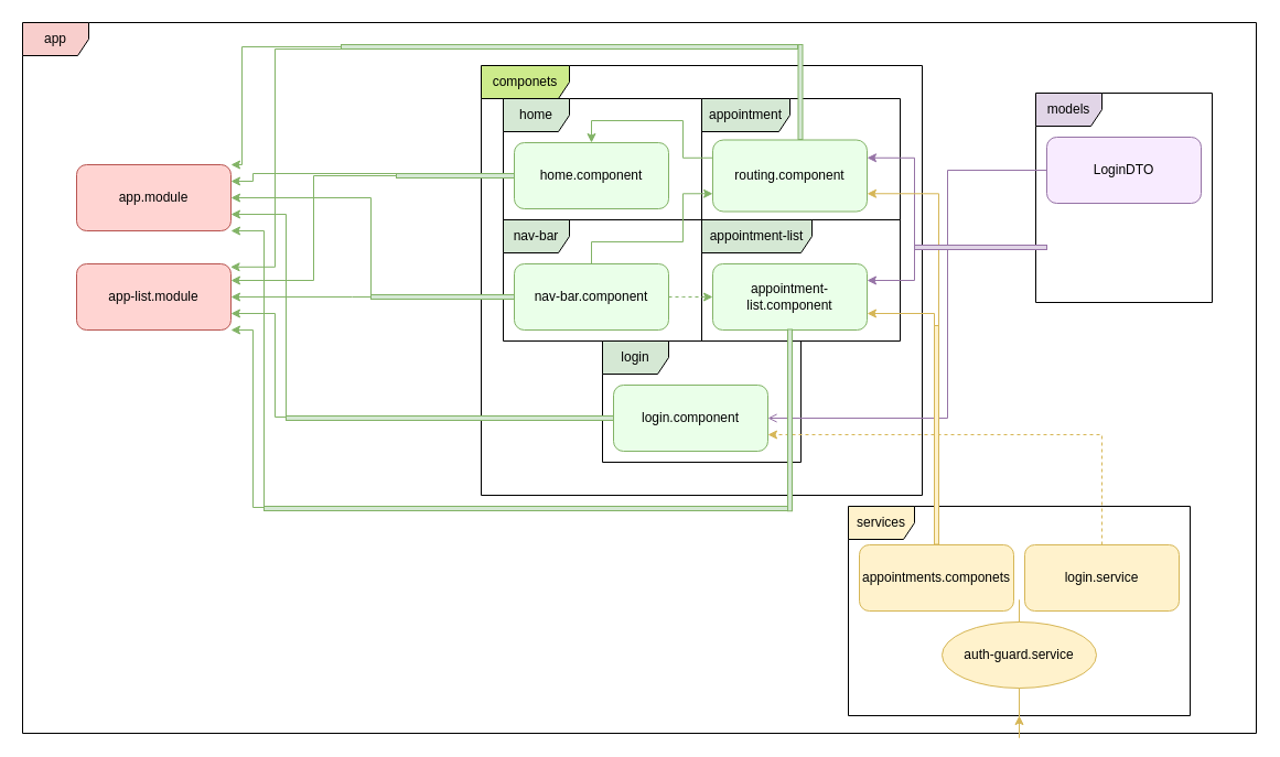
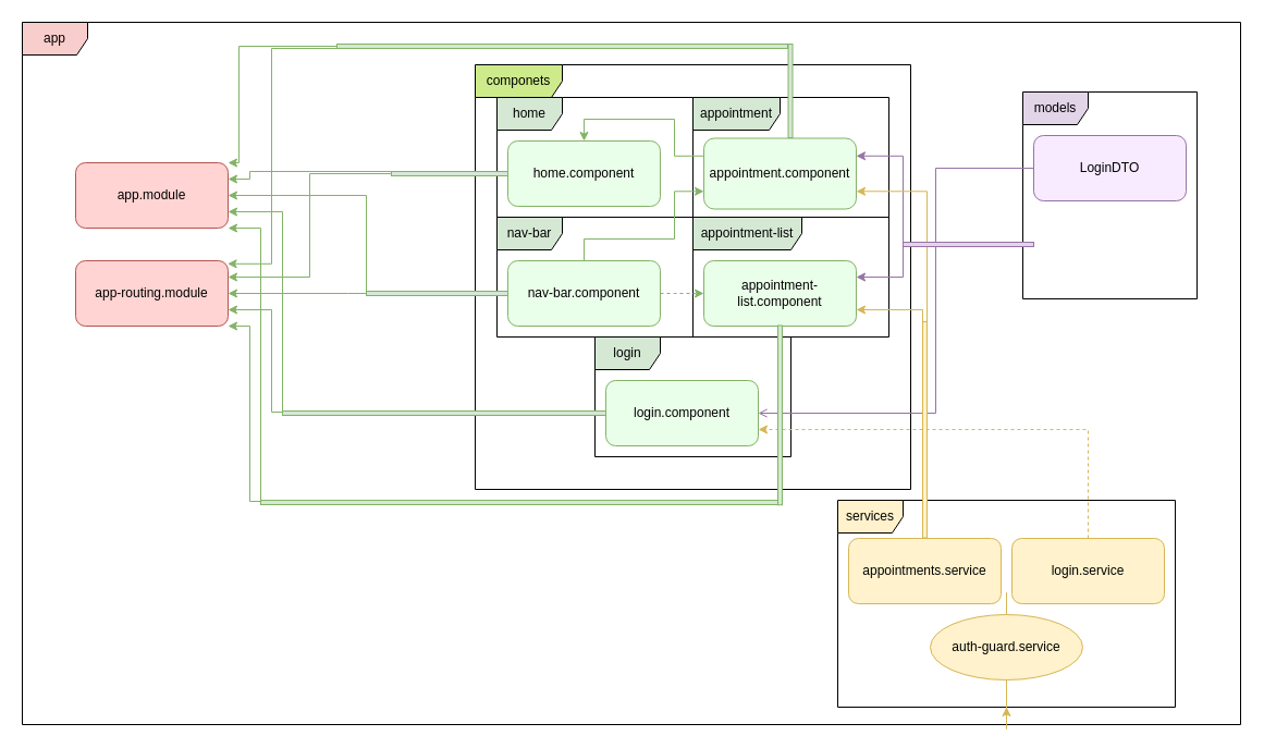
  <mxCell id="0" />
  <mxCell id="1" parent="0" />
  <mxCell id="2" value="componets" style="shape=umlFrame;whiteSpace=wrap;html=1;width=80;height=30;fillColor=#cdeb8b;strokeColor=#000000;" parent="1" vertex="1"><mxGeometry x="436" y="59" width="400" height="390" as="geometry" /></mxCell>
  <mxCell id="3" value="app" style="shape=umlFrame;whiteSpace=wrap;html=1;fillColor=#f8cecc;strokeColor=#000000;" parent="1" vertex="1"><mxGeometry x="20" y="20" width="1119" height="645" as="geometry" /></mxCell>
  <mxCell id="4" value="nav-bar" style="shape=umlFrame;whiteSpace=wrap;html=1;fillColor=#d5e8d4;strokeColor=#000000;" parent="1" vertex="1"><mxGeometry x="456" y="199" width="180" height="110" as="geometry" /></mxCell>
  <mxCell id="5" value="login" style="shape=umlFrame;whiteSpace=wrap;html=1;fillColor=#d5e8d4;strokeColor=#000000;" parent="1" vertex="1"><mxGeometry x="546" y="309" width="180" height="110" as="geometry" /></mxCell>
  <mxCell id="6" value="home" style="shape=umlFrame;whiteSpace=wrap;html=1;fillColor=#d5e8d4;strokeColor=#000000;" parent="1" vertex="1"><mxGeometry x="456" y="89" width="180" height="110" as="geometry" /></mxCell>
  <mxCell id="7" value="appointment-list" style="shape=umlFrame;whiteSpace=wrap;html=1;width=100;height=30;fillColor=#d5e8d4;strokeColor=#000000;" parent="1" vertex="1"><mxGeometry x="636" y="199" width="180" height="110" as="geometry" /></mxCell>
  <mxCell id="8" value="appointment" style="shape=umlFrame;whiteSpace=wrap;html=1;width=80;height=30;fillColor=#d5e8d4;strokeColor=#000000;" parent="1" vertex="1"><mxGeometry x="636" y="89" width="180" height="110" as="geometry" /></mxCell>
  <mxCell id="9" value="services" style="shape=umlFrame;whiteSpace=wrap;html=1;fillColor=#fff2cc;strokeColor=#000000;" parent="1" vertex="1"><mxGeometry x="769" y="459" width="310" height="190" as="geometry" /></mxCell>
  <mxCell id="10" value="models" style="shape=umlFrame;whiteSpace=wrap;html=1;fillColor=#e1d5e7;strokeColor=#000000;" parent="1" vertex="1"><mxGeometry x="939" y="84" width="160" height="190" as="geometry" /></mxCell>
  <mxCell id="11" style="edgeStyle=orthogonalEdgeStyle;rounded=0;orthogonalLoop=1;jettySize=auto;html=1;entryX=1;entryY=0.75;entryDx=0;entryDy=0;fillColor=#d5e8d4;strokeColor=#82b366;exitX=0;exitY=0.25;exitDx=0;exitDy=0;" parent="1" source="38" target="20" edge="1"><mxGeometry relative="1" as="geometry"><mxPoint x="359" y="379" as="sourcePoint" /><Array as="points"><mxPoint x="249" y="284" /></Array></mxGeometry></mxCell>
  <mxCell id="12" style="edgeStyle=orthogonalEdgeStyle;rounded=0;orthogonalLoop=1;jettySize=auto;html=1;entryX=1;entryY=0.75;entryDx=0;entryDy=0;fillColor=#d5e8d4;strokeColor=#82b366;exitX=0;exitY=0;exitDx=0;exitDy=0;" parent="1" source="38" target="28" edge="1"><mxGeometry relative="1" as="geometry"><mxPoint x="379" y="359" as="sourcePoint" /><Array as="points"><mxPoint x="259" y="377" /><mxPoint x="259" y="194" /></Array></mxGeometry></mxCell>
  <mxCell id="13" value="login.component" style="rounded=1;whiteSpace=wrap;html=1;fillColor=#EAFFE9;strokeColor=#82b366;" parent="1" vertex="1"><mxGeometry x="556" y="349" width="140" height="60" as="geometry" /></mxCell>
  <mxCell id="14" style="edgeStyle=orthogonalEdgeStyle;rounded=0;orthogonalLoop=1;jettySize=auto;html=1;fillColor=#d5e8d4;strokeColor=#82b366;entryX=0;entryY=0.75;entryDx=0;entryDy=0;" parent="1" source="17" target="34" edge="1"><mxGeometry relative="1" as="geometry"><Array as="points"><mxPoint x="536" y="219" /><mxPoint x="619" y="219" /><mxPoint x="619" y="175" /></Array></mxGeometry></mxCell>
  <mxCell id="15" style="edgeStyle=orthogonalEdgeStyle;rounded=0;orthogonalLoop=1;jettySize=auto;html=1;entryX=0;entryY=0.5;entryDx=0;entryDy=0;fillColor=#d5e8d4;strokeColor=#82b366;exitX=1;exitY=0.5;exitDx=0;exitDy=0;dashed=1;" parent="1" source="17" target="31" edge="1"><mxGeometry relative="1" as="geometry"><Array as="points"><mxPoint x="619" y="269" /><mxPoint x="619" y="269" /></Array></mxGeometry></mxCell>
  <mxCell id="16" style="edgeStyle=orthogonalEdgeStyle;rounded=0;orthogonalLoop=1;jettySize=auto;html=1;fillColor=#d5e8d4;strokeColor=#82b366;entryX=1;entryY=0.5;entryDx=0;entryDy=0;exitX=0;exitY=0;exitDx=0;exitDy=0;" parent="1" source="40" target="28" edge="1"><mxGeometry relative="1" as="geometry" /></mxCell>
  <mxCell id="17" value="nav-bar.component" style="rounded=1;whiteSpace=wrap;html=1;fillColor=#EAFFE9;strokeColor=#82b366;" parent="1" vertex="1"><mxGeometry x="466" y="239" width="140" height="60" as="geometry" /></mxCell>
  <mxCell id="18" style="edgeStyle=orthogonalEdgeStyle;rounded=0;orthogonalLoop=1;jettySize=auto;html=1;entryX=1;entryY=0.25;entryDx=0;entryDy=0;fillColor=#e1d5e7;strokeColor=#9673a6;exitX=0;exitY=1;exitDx=0;exitDy=0;" parent="1" source="48" target="31" edge="1"><mxGeometry relative="1" as="geometry"><Array as="points"><mxPoint x="829" y="226" /><mxPoint x="829" y="254" /></Array></mxGeometry></mxCell>
  <mxCell id="19" style="edgeStyle=orthogonalEdgeStyle;rounded=0;orthogonalLoop=1;jettySize=auto;html=1;entryX=1;entryY=0.25;entryDx=0;entryDy=0;fillColor=#e1d5e7;strokeColor=#9673a6;exitX=0;exitY=0;exitDx=0;exitDy=0;" parent="1" source="48" target="34" edge="1"><mxGeometry relative="1" as="geometry"><mxPoint x="909" y="249" as="sourcePoint" /><Array as="points"><mxPoint x="829" y="143" /></Array></mxGeometry></mxCell>
- <mxCell id="20" value="app-list.module" style="rounded=1;whiteSpace=wrap;html=1;fillColor=#FFD4D2;strokeColor=#b85450;" parent="1" vertex="1"><mxGeometry x="69" y="239" width="140" height="60" as="geometry" /></mxCell>
+ <mxCell id="20" value="app-routing.module" style="rounded=1;whiteSpace=wrap;html=1;fillColor=#FFD4D2;strokeColor=#b85450;" parent="1" vertex="1"><mxGeometry x="69" y="239" width="140" height="60" as="geometry" /></mxCell>
  <mxCell id="21" style="edgeStyle=orthogonalEdgeStyle;rounded=0;orthogonalLoop=1;jettySize=auto;html=1;fillColor=#fff2cc;strokeColor=#d6b656;exitX=0;exitY=0;exitDx=0;exitDy=0;entryX=1;entryY=0.75;entryDx=0;entryDy=0;" parent="1" source="39" target="34" edge="1"><mxGeometry relative="1" as="geometry"><Array as="points"><mxPoint x="851" y="175" /></Array></mxGeometry></mxCell>
  <mxCell id="22" style="edgeStyle=orthogonalEdgeStyle;rounded=0;orthogonalLoop=1;jettySize=auto;html=1;entryX=1;entryY=0.75;entryDx=0;entryDy=0;fillColor=#fff2cc;strokeColor=#d6b656;fontSize=11;jumpSize=6;targetPerimeterSpacing=0;exitX=0;exitY=1;exitDx=0;exitDy=0;" parent="1" source="39" target="31" edge="1"><mxGeometry relative="1" as="geometry"><Array as="points"><mxPoint x="847" y="284" /></Array></mxGeometry></mxCell>
- <mxCell id="23" value="appointments.componets" style="rounded=1;whiteSpace=wrap;html=1;fillColor=#FFF2CC;strokeColor=#d6b656;" parent="1" vertex="1"><mxGeometry x="779" y="494" width="140" height="60" as="geometry" /></mxCell>
+ <mxCell id="23" value="appointments.service" style="rounded=1;whiteSpace=wrap;html=1;fillColor=#FFF2CC;strokeColor=#d6b656;" parent="1" vertex="1"><mxGeometry x="779" y="494" width="140" height="60" as="geometry" /></mxCell>
  <mxCell id="24" style="edgeStyle=orthogonalEdgeStyle;rounded=0;orthogonalLoop=1;jettySize=auto;html=1;fillColor=#fff2cc;strokeColor=#d6b656;" parent="1" source="25" target="9" edge="1"><mxGeometry relative="1" as="geometry" /></mxCell>
  <mxCell id="25" value="auth-guard.service" style="ellipse;whiteSpace=wrap;html=1;fillColor=#FFF2CC;strokeColor=#d6b656;" parent="1" vertex="1"><mxGeometry x="854" y="564" width="140" height="60" as="geometry" /></mxCell>
  <mxCell id="26" style="edgeStyle=orthogonalEdgeStyle;rounded=0;orthogonalLoop=1;jettySize=auto;html=1;fillColor=#fff2cc;strokeColor=#d6b656;exitX=0.5;exitY=0;exitDx=0;exitDy=0;dashed=1;" parent="1" source="27" target="13" edge="1"><mxGeometry relative="1" as="geometry"><mxPoint x="441" y="454" as="sourcePoint" /><Array as="points"><mxPoint x="999" y="394" /></Array></mxGeometry></mxCell>
  <mxCell id="27" value="login.service" style="rounded=1;whiteSpace=wrap;html=1;fillColor=#FFF2CC;strokeColor=#d6b656;" parent="1" vertex="1"><mxGeometry x="929" y="494" width="140" height="60" as="geometry" /></mxCell>
  <mxCell id="28" value="app.module" style="rounded=1;whiteSpace=wrap;html=1;fillColor=#FFD4D2;strokeColor=#b85450;" parent="1" vertex="1"><mxGeometry x="69" y="149" width="140" height="60" as="geometry" /></mxCell>
  <mxCell id="29" style="edgeStyle=orthogonalEdgeStyle;rounded=0;orthogonalLoop=1;jettySize=auto;html=1;fillColor=#d5e8d4;strokeColor=#82b366;entryX=1;entryY=1;entryDx=0;entryDy=0;startArrow=none;exitX=0;exitY=0.25;exitDx=0;exitDy=0;" parent="1" source="50" target="20" edge="1"><mxGeometry relative="1" as="geometry"><mxPoint x="209" y="289" as="targetPoint" /><Array as="points"><mxPoint x="229" y="460" /><mxPoint x="229" y="299" /></Array></mxGeometry></mxCell>
  <mxCell id="30" style="edgeStyle=orthogonalEdgeStyle;rounded=0;orthogonalLoop=1;jettySize=auto;html=1;entryX=1;entryY=1;entryDx=0;entryDy=0;fillColor=#d5e8d4;strokeColor=#82b366;startArrow=none;exitX=0;exitY=0;exitDx=0;exitDy=0;" parent="1" source="50" target="28" edge="1"><mxGeometry relative="1" as="geometry"><Array as="points"><mxPoint x="239" y="209" /></Array></mxGeometry></mxCell>
  <mxCell id="31" value="appointment-list.component" style="rounded=1;whiteSpace=wrap;html=1;fillColor=#EAFFE9;strokeColor=#82b366;" parent="1" vertex="1"><mxGeometry x="646" y="239" width="140" height="60" as="geometry" /></mxCell>
  <mxCell id="32" style="edgeStyle=orthogonalEdgeStyle;rounded=0;orthogonalLoop=1;jettySize=auto;html=1;fillColor=#d5e8d4;strokeColor=#82b366;exitX=0;exitY=0.5;exitDx=0;exitDy=0;" parent="1" source="40" edge="1"><mxGeometry relative="1" as="geometry"><mxPoint x="466" y="284" as="sourcePoint" /><mxPoint x="209" y="269" as="targetPoint" /><Array as="points"><mxPoint x="319" y="269" /><mxPoint x="319" y="269" /></Array></mxGeometry></mxCell>
  <mxCell id="33" style="edgeStyle=orthogonalEdgeStyle;rounded=0;orthogonalLoop=1;jettySize=auto;html=1;entryX=0.5;entryY=0;entryDx=0;entryDy=0;fillColor=#d5e8d4;strokeColor=#82b366;exitX=0;exitY=0.25;exitDx=0;exitDy=0;" parent="1" source="34" target="37" edge="1"><mxGeometry relative="1" as="geometry"><mxPoint x="501" y="239" as="targetPoint" /><Array as="points"><mxPoint x="619" y="143" /><mxPoint x="619" y="109" /><mxPoint x="536" y="109" /></Array></mxGeometry></mxCell>
- <mxCell id="34" value="routing.component" style="rounded=1;whiteSpace=wrap;html=1;fillColor=#EAFFE9;strokeColor=#82b366;" parent="1" vertex="1"><mxGeometry x="646" y="126.5" width="140" height="65" as="geometry" /></mxCell>
+ <mxCell id="34" value="appointment.component" style="rounded=1;whiteSpace=wrap;html=1;fillColor=#EAFFE9;strokeColor=#82b366;" parent="1" vertex="1"><mxGeometry x="646" y="126.5" width="140" height="65" as="geometry" /></mxCell>
  <mxCell id="35" style="edgeStyle=orthogonalEdgeStyle;rounded=0;orthogonalLoop=1;jettySize=auto;html=1;entryX=1;entryY=0.5;entryDx=0;entryDy=0;fillColor=#e1d5e7;strokeColor=#9673a6;endArrow=open;" parent="1" source="36" target="13" edge="1"><mxGeometry relative="1" as="geometry"><Array as="points"><mxPoint x="859" y="154" /><mxPoint x="859" y="379" /></Array></mxGeometry></mxCell>
  <mxCell id="36" value="LoginDTO" style="rounded=1;whiteSpace=wrap;html=1;fillColor=#F8EBFF;strokeColor=#9673a6;" parent="1" vertex="1"><mxGeometry x="949" y="124" width="140" height="60" as="geometry" /></mxCell>
  <mxCell id="37" value="home.component" style="rounded=1;whiteSpace=wrap;html=1;fillColor=#EAFFE9;strokeColor=#82b366;" parent="1" vertex="1"><mxGeometry x="466" y="129" width="140" height="60" as="geometry" /></mxCell>
  <mxCell id="38" value="" style="rounded=0;whiteSpace=wrap;html=1;fontSize=11;strokeColor=#82b366;fillColor=#d5e8d4;" parent="1" vertex="1"><mxGeometry x="259" y="377" width="297" height="4" as="geometry" /></mxCell>
  <mxCell id="39" value="" style="rounded=0;whiteSpace=wrap;html=1;fontSize=11;strokeColor=#d6b656;fillColor=#fff2cc;rotation=90;" parent="1" vertex="1"><mxGeometry x="749.75" y="392.25" width="198.5" height="4" as="geometry" /></mxCell>
  <mxCell id="40" value="" style="rounded=0;whiteSpace=wrap;html=1;fontSize=11;strokeColor=#82b366;fillColor=#d5e8d4;" parent="1" vertex="1"><mxGeometry x="336" y="267" width="130" height="4" as="geometry" /></mxCell>
  <mxCell id="41" value="" style="rounded=0;whiteSpace=wrap;html=1;fontSize=11;strokeColor=#82b366;fillColor=#d5e8d4;rotation=90;" parent="1" vertex="1"><mxGeometry x="682.5" y="81" width="86" height="4" as="geometry" /></mxCell>
  <mxCell id="42" style="edgeStyle=orthogonalEdgeStyle;rounded=0;jumpSize=6;orthogonalLoop=1;jettySize=auto;html=1;entryX=0.997;entryY=0.047;entryDx=0;entryDy=0;entryPerimeter=0;fontSize=11;targetPerimeterSpacing=0;fillColor=#d5e8d4;strokeColor=#82b366;exitX=0;exitY=1;exitDx=0;exitDy=0;" parent="1" source="44" target="20" edge="1"><mxGeometry relative="1" as="geometry"><mxPoint x="349" y="49" as="sourcePoint" /><Array as="points"><mxPoint x="249" y="44" /><mxPoint x="249" y="242" /></Array></mxGeometry></mxCell>
  <mxCell id="43" style="edgeStyle=orthogonalEdgeStyle;rounded=0;jumpSize=6;orthogonalLoop=1;jettySize=auto;html=1;entryX=1;entryY=0;entryDx=0;entryDy=0;fontSize=11;targetPerimeterSpacing=0;fillColor=#d5e8d4;strokeColor=#82b366;" parent="1" source="44" target="28" edge="1"><mxGeometry relative="1" as="geometry"><Array as="points"><mxPoint x="219" y="42" /><mxPoint x="219" y="149" /></Array></mxGeometry></mxCell>
  <mxCell id="44" value="" style="rounded=0;whiteSpace=wrap;html=1;fontSize=11;strokeColor=#82b366;fillColor=#d5e8d4;" parent="1" vertex="1"><mxGeometry x="309" y="40" width="414" height="4" as="geometry" /></mxCell>
  <mxCell id="45" style="edgeStyle=orthogonalEdgeStyle;rounded=0;jumpSize=6;orthogonalLoop=1;jettySize=auto;html=1;entryX=1;entryY=0.25;entryDx=0;entryDy=0;fontSize=11;targetPerimeterSpacing=0;fillColor=#d5e8d4;strokeColor=#82b366;" parent="1" source="47" target="20" edge="1"><mxGeometry relative="1" as="geometry"><Array as="points"><mxPoint x="284" y="159" /><mxPoint x="284" y="254" /></Array></mxGeometry></mxCell>
  <mxCell id="46" style="edgeStyle=orthogonalEdgeStyle;rounded=0;jumpSize=6;orthogonalLoop=1;jettySize=auto;html=1;entryX=1;entryY=0.25;entryDx=0;entryDy=0;fontSize=11;targetPerimeterSpacing=0;fillColor=#d5e8d4;strokeColor=#82b366;exitX=0;exitY=0;exitDx=0;exitDy=0;" parent="1" source="47" target="28" edge="1"><mxGeometry relative="1" as="geometry"><mxPoint x="369" y="149" as="sourcePoint" /><Array as="points"><mxPoint x="229" y="157" /><mxPoint x="229" y="164" /></Array></mxGeometry></mxCell>
  <mxCell id="47" value="" style="rounded=0;whiteSpace=wrap;html=1;fontSize=11;strokeColor=#82b366;fillColor=#d5e8d4;" parent="1" vertex="1"><mxGeometry x="359" y="157" width="107" height="4" as="geometry" /></mxCell>
  <mxCell id="48" value="" style="rounded=0;whiteSpace=wrap;html=1;fontSize=11;strokeColor=#9673a6;fillColor=#e1d5e7;" parent="1" vertex="1"><mxGeometry x="829" y="222" width="120" height="4" as="geometry" /></mxCell>
  <mxCell id="49" value="" style="rounded=0;whiteSpace=wrap;html=1;fontSize=11;strokeColor=#82b366;fillColor=#d5e8d4;rotation=-90;" parent="1" vertex="1"><mxGeometry x="633.62" y="378.87" width="164.75" height="4" as="geometry" /></mxCell>
  <mxCell id="50" value="" style="rounded=0;whiteSpace=wrap;html=1;fontSize=11;strokeColor=#82b366;fillColor=#d5e8d4;" parent="1" vertex="1"><mxGeometry x="239" y="459" width="475" height="4" as="geometry" /></mxCell>
